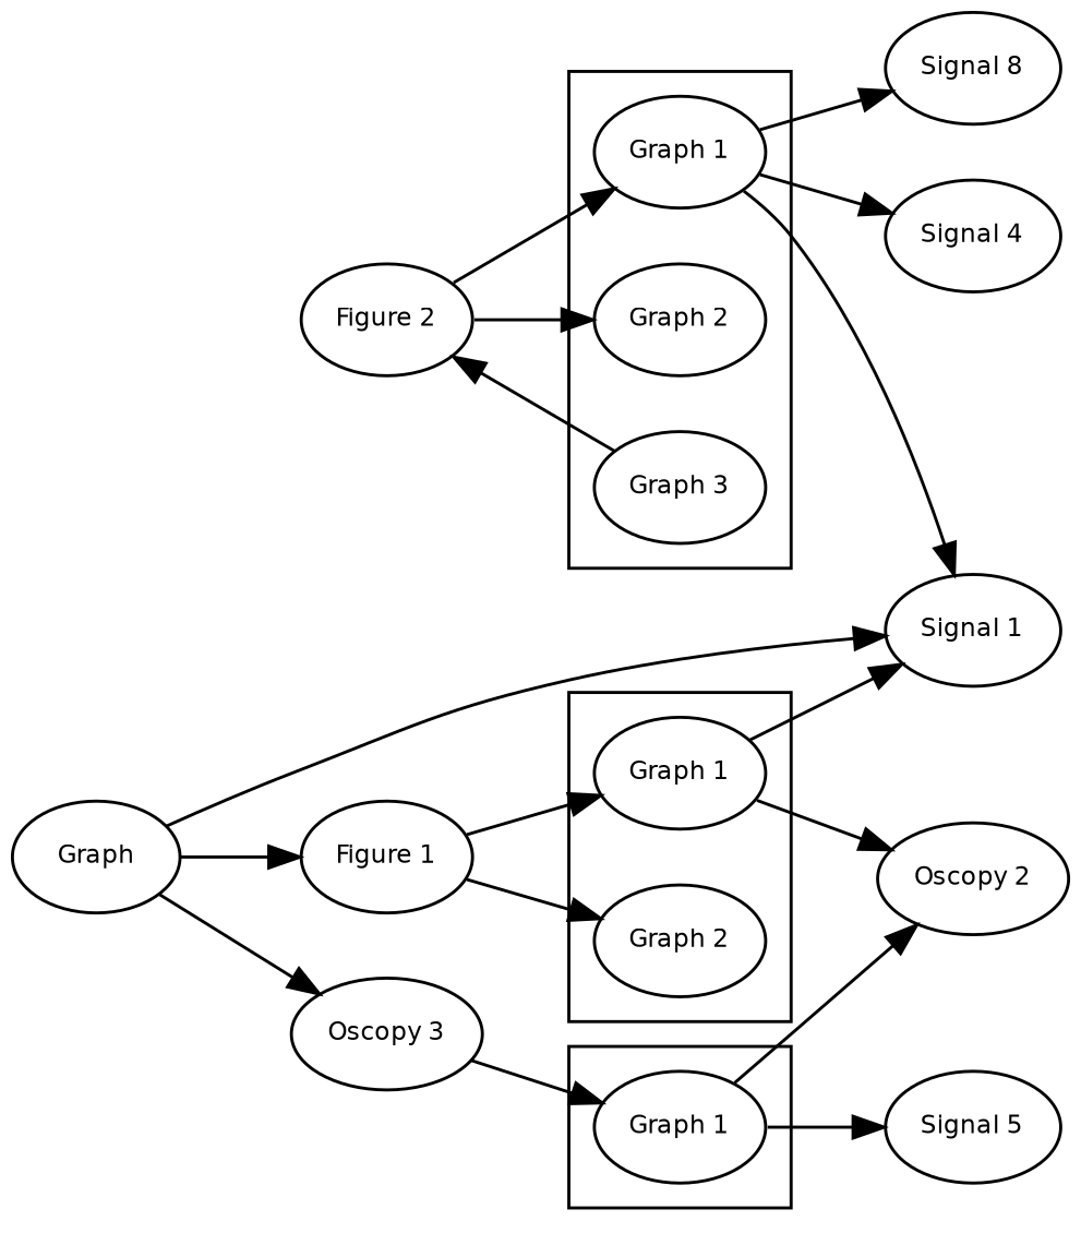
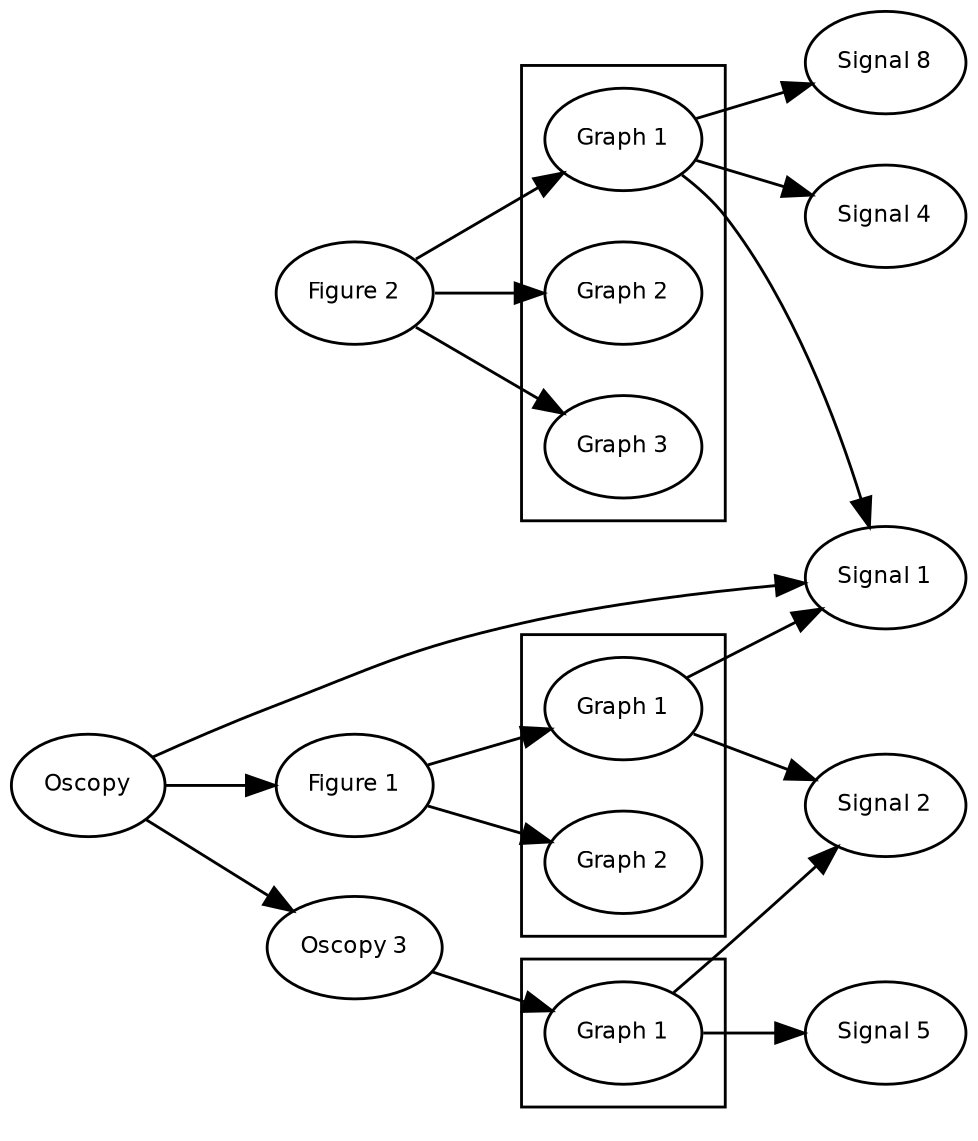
  digraph {
    rankdir=LR
    node [fontname=Helvetica fontsize=8]
    n1 [label="Graph 1"]
    n2 [label="Graph 2"]
    n3 [label="Graph 1"]
    n4 [label="Graph 2"]
    n5 [label="Graph 3"]
    n6 [label="Graph 1"]
    "Signal 1"
-   "Signal 2" [label="Oscopy 2"]
+   "Signal 2"
    n9 [label="Signal 8"]
    "Signal 4"
    "Signal 5"
-   Oscopy [label="Graph"]
+   Oscopy
    "Figure 1"
    n14 [label="Oscopy 3"]
    "Figure 2"
    subgraph cluster_1 {
      rankdir=TB
      n1
      n2
    }
    subgraph cluster_2 {
      rankdir=TB
      n3
      n4
      n5
    }
    subgraph cluster_3 {
      rankdir=TB
      n6
    }
    n1 -> "Signal 1"
    n1 -> "Signal 2"
    n3 -> "Signal 1"
    n3 -> n9
    n3 -> "Signal 4"
    n6 -> "Signal 2"
    n6 -> "Signal 5"
    Oscopy -> "Signal 1"
    Oscopy -> "Figure 1"
    Oscopy -> n14
    "Figure 1" -> n1
    "Figure 1" -> n2
    n14 -> n6
    "Figure 2" -> n3
    "Figure 2" -> n4
-   n5 -> "Figure 2"
+   "Figure 2" -> n5
  }
